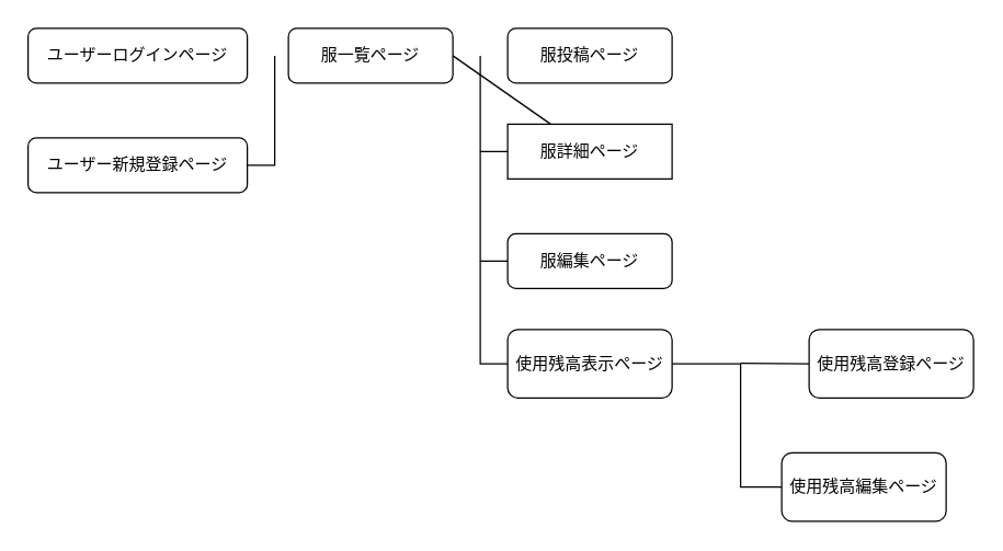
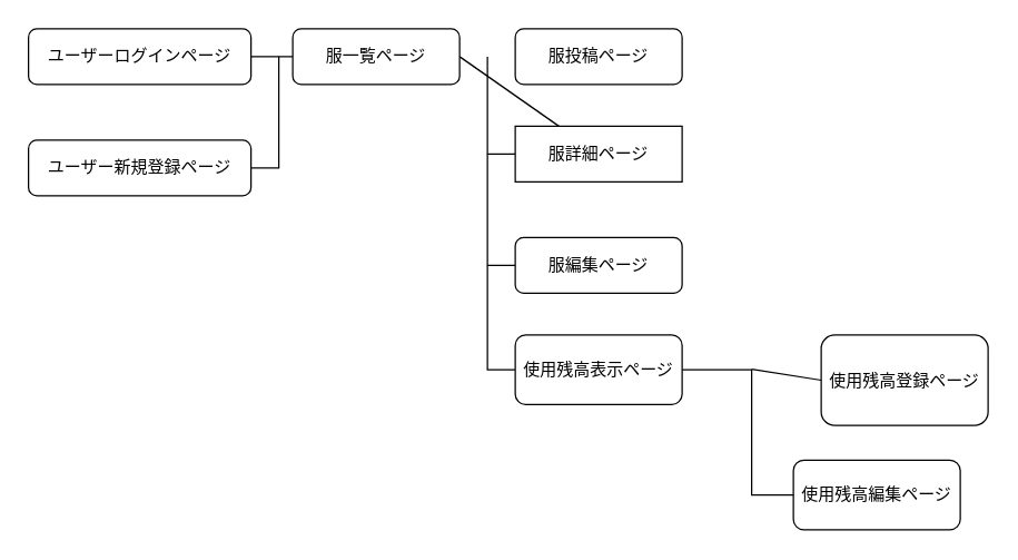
  <mxCell id="0" />
  <mxCell id="1" parent="0" />
+ <mxCell id="2" style="edgeStyle=none;html=1;exitX=1;exitY=0.5;exitDx=0;exitDy=0;entryX=0;entryY=0.5;entryDx=0;entryDy=0;endArrow=none;endFill=0;" edge="1" parent="1" source="3" target="7"><mxGeometry relative="1" as="geometry" /></mxCell>
  <mxCell id="3" value="ユーザーログインページ" style="rounded=1;whiteSpace=wrap;html=1;" vertex="1" parent="1"><mxGeometry x="20" y="20" width="160" height="40" as="geometry" /></mxCell>
  <mxCell id="4" style="edgeStyle=none;html=1;exitX=1;exitY=0.5;exitDx=0;exitDy=0;endArrow=none;endFill=0;rounded=0;" edge="1" parent="1" source="5"><mxGeometry relative="1" as="geometry"><mxPoint x="200" y="40" as="targetPoint" /><Array as="points"><mxPoint x="200" y="120" /></Array></mxGeometry></mxCell>
  <mxCell id="5" value="ユーザー新規登録ページ" style="rounded=1;whiteSpace=wrap;html=1;" vertex="1" parent="1"><mxGeometry x="20" y="100" width="160" height="40" as="geometry" /></mxCell>
  <mxCell id="6" style="edgeStyle=none;rounded=0;html=1;exitX=1;exitY=0.5;exitDx=0;exitDy=0;endArrow=none;endFill=0;" edge="1" parent="1" source="7" target="12"><mxGeometry relative="1" as="geometry" /></mxCell>
  <mxCell id="7" value="服一覧ページ" style="rounded=1;whiteSpace=wrap;html=1;" vertex="1" parent="1"><mxGeometry x="210" y="20" width="120" height="40" as="geometry" /></mxCell>
  <mxCell id="8" value="服投稿ページ" style="rounded=1;whiteSpace=wrap;html=1;" vertex="1" parent="1"><mxGeometry x="370" y="20" width="120" height="40" as="geometry" /></mxCell>
  <mxCell id="9" style="edgeStyle=none;rounded=0;html=1;exitX=0;exitY=0.5;exitDx=0;exitDy=0;endArrow=none;endFill=0;" edge="1" parent="1" source="10"><mxGeometry relative="1" as="geometry"><mxPoint x="350" y="110" as="targetPoint" /><Array as="points"><mxPoint x="350" y="190" /></Array></mxGeometry></mxCell>
  <mxCell id="10" value="服編集ページ" style="rounded=1;whiteSpace=wrap;html=1;" vertex="1" parent="1"><mxGeometry x="370" y="170" width="120" height="40" as="geometry" /></mxCell>
  <mxCell id="11" style="edgeStyle=none;rounded=0;html=1;exitX=0;exitY=0.5;exitDx=0;exitDy=0;endArrow=none;endFill=0;" edge="1" parent="1" source="12"><mxGeometry relative="1" as="geometry"><mxPoint x="350" y="40" as="targetPoint" /><Array as="points"><mxPoint x="350" y="110" /></Array></mxGeometry></mxCell>
  <mxCell id="12" value="服詳細ページ" style="whiteSpace=wrap;html=1;rounded=0;" vertex="1" parent="1"><mxGeometry x="370" y="90" width="120" height="40" as="geometry" /></mxCell>
  <mxCell id="13" style="edgeStyle=none;rounded=0;html=1;exitX=0;exitY=0.5;exitDx=0;exitDy=0;endArrow=none;endFill=0;" edge="1" parent="1" source="15"><mxGeometry relative="1" as="geometry"><mxPoint x="350" y="190" as="targetPoint" /><Array as="points"><mxPoint x="350" y="265" /></Array></mxGeometry></mxCell>
  <mxCell id="14" style="edgeStyle=none;rounded=0;html=1;exitX=1;exitY=0.5;exitDx=0;exitDy=0;entryX=0;entryY=0.5;entryDx=0;entryDy=0;endArrow=none;endFill=0;" edge="1" parent="1" source="15" target="18"><mxGeometry relative="1" as="geometry"><Array as="points"><mxPoint x="540" y="265" /><mxPoint x="540" y="355" /></Array></mxGeometry></mxCell>
  <mxCell id="15" value="使用残高表示ページ" style="rounded=1;whiteSpace=wrap;html=1;" vertex="1" parent="1"><mxGeometry x="370" y="240" width="120" height="50" as="geometry" /></mxCell>
  <mxCell id="16" style="edgeStyle=none;rounded=0;html=1;exitX=0;exitY=0.5;exitDx=0;exitDy=0;endArrow=none;endFill=0;" edge="1" parent="1" source="17"><mxGeometry relative="1" as="geometry"><mxPoint x="540" y="264.526" as="targetPoint" /></mxGeometry></mxCell>
- <mxCell id="17" value="使用残高登録ページ" style="rounded=1;whiteSpace=wrap;html=1;" vertex="1" parent="1"><mxGeometry x="590" y="240" width="120" height="50" as="geometry" /></mxCell>
+ <mxCell id="17" value="使用残高登録ページ" style="rounded=1;whiteSpace=wrap;html=1;" vertex="1" parent="1"><mxGeometry x="590" y="240" width="120" height="65" as="geometry" /></mxCell>
  <mxCell id="18" value="使用残高編集ページ" style="rounded=1;whiteSpace=wrap;html=1;" vertex="1" parent="1"><mxGeometry x="570" y="330" width="120" height="50" as="geometry" /></mxCell>
